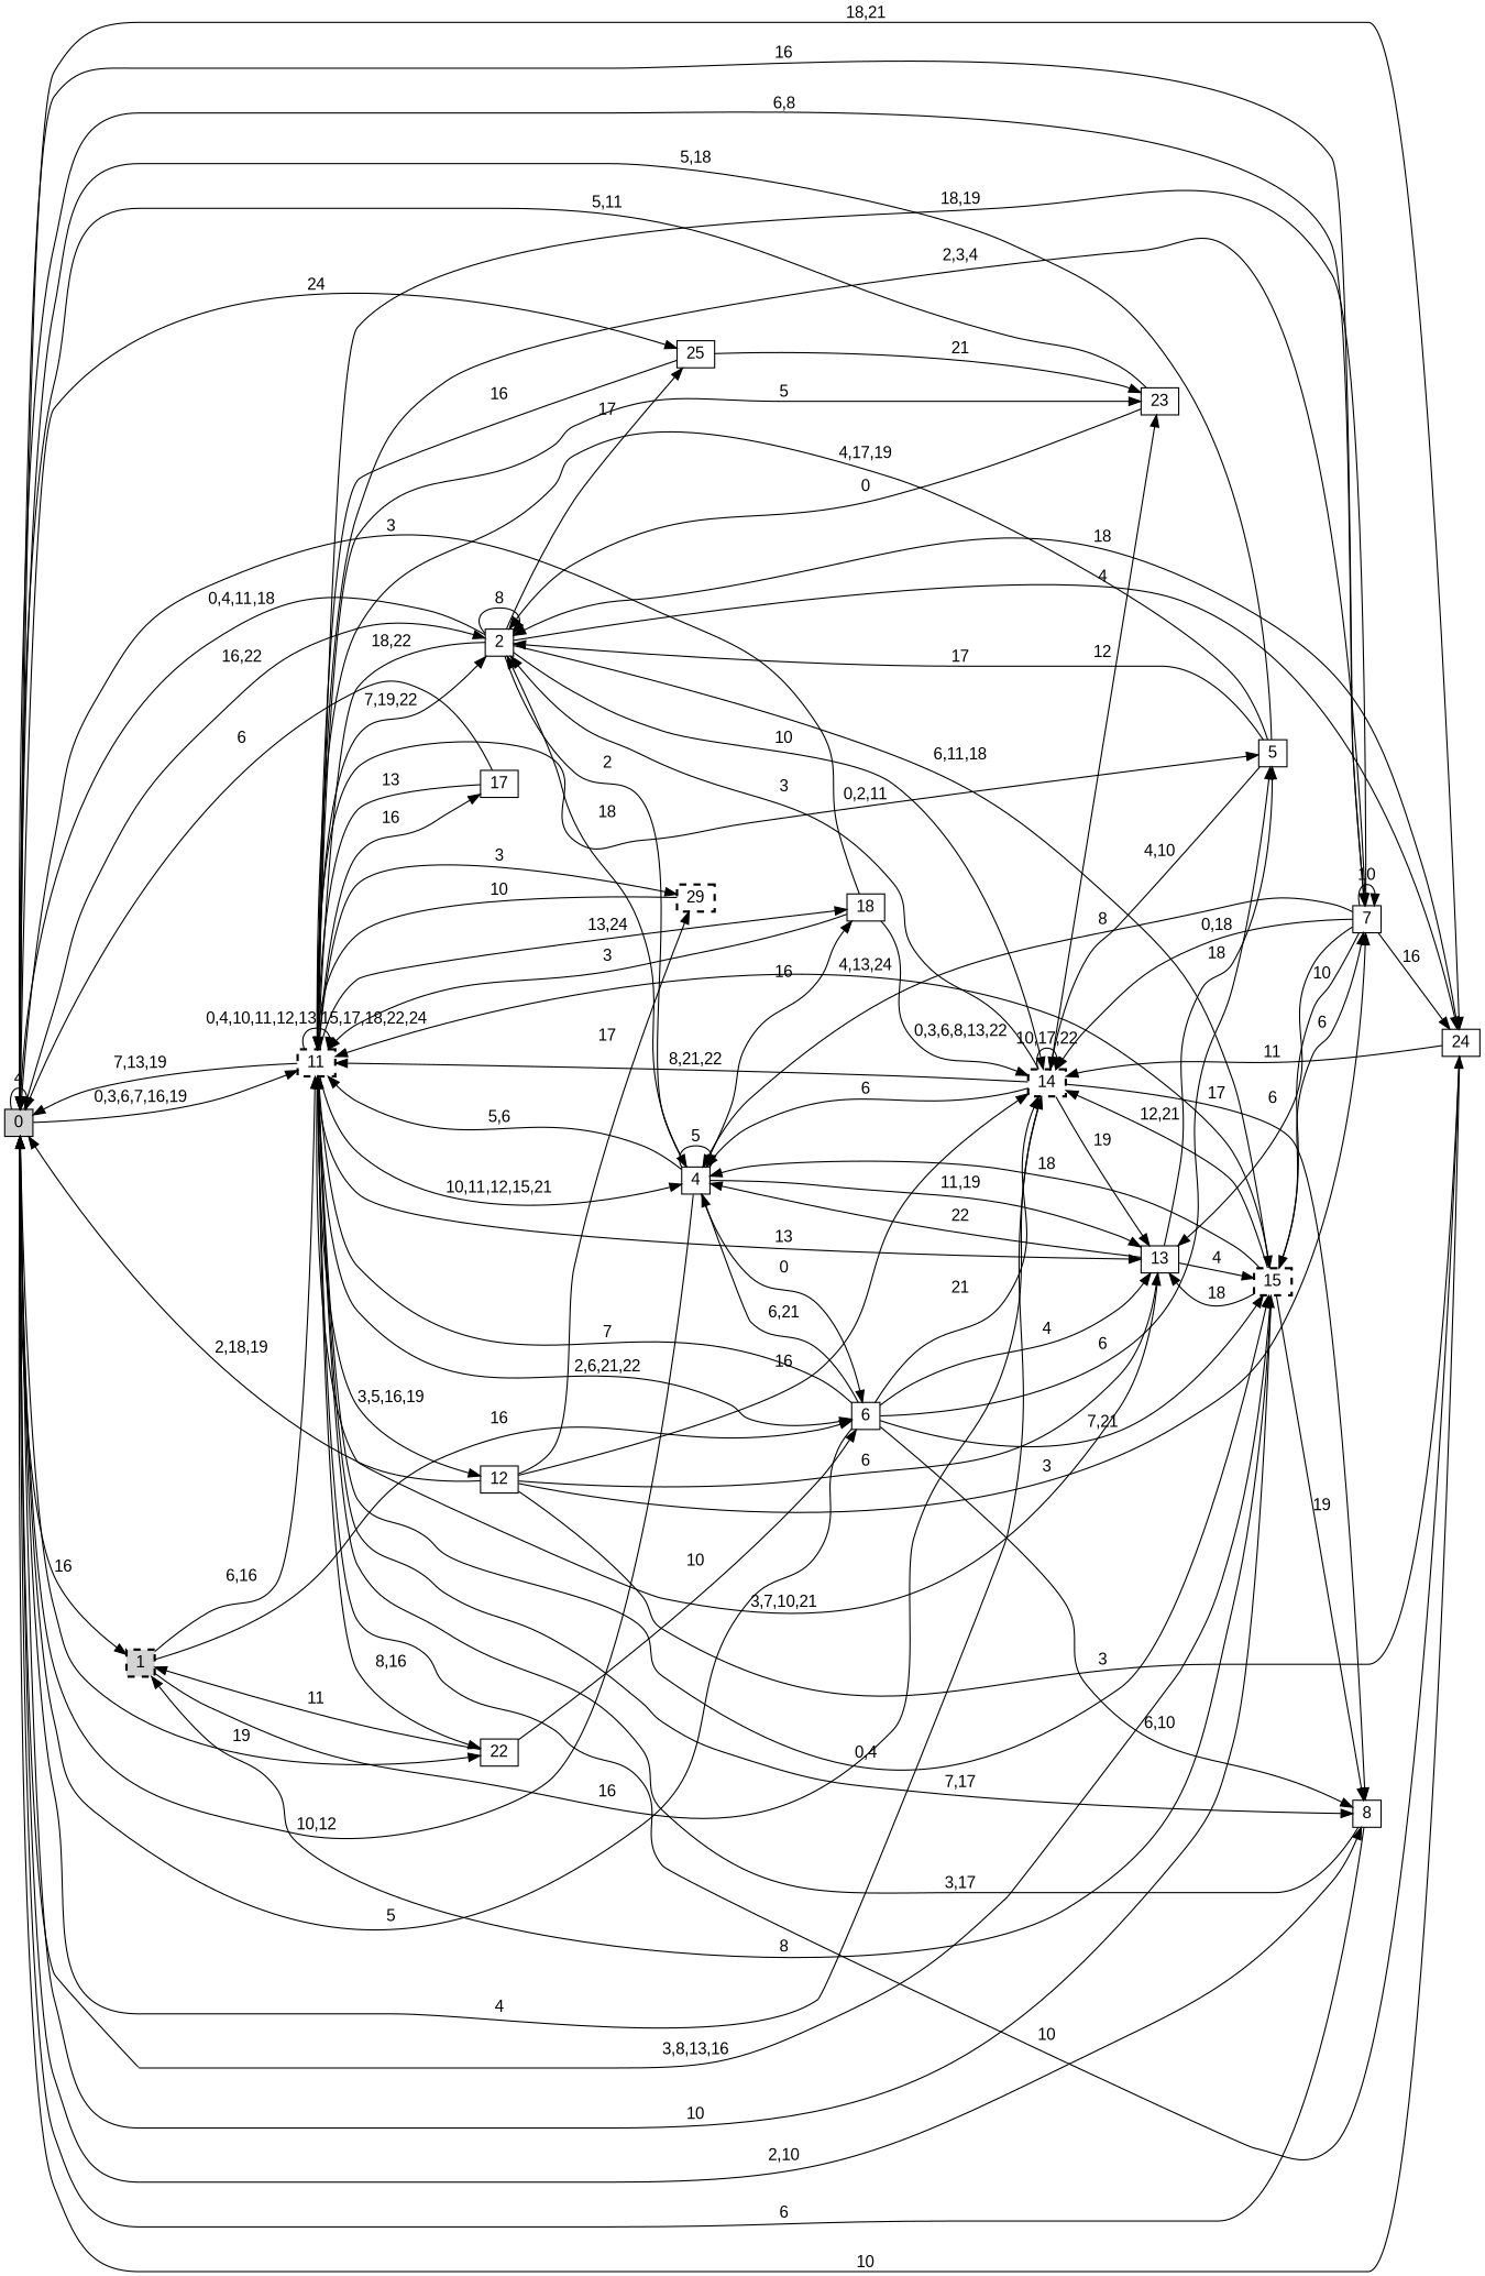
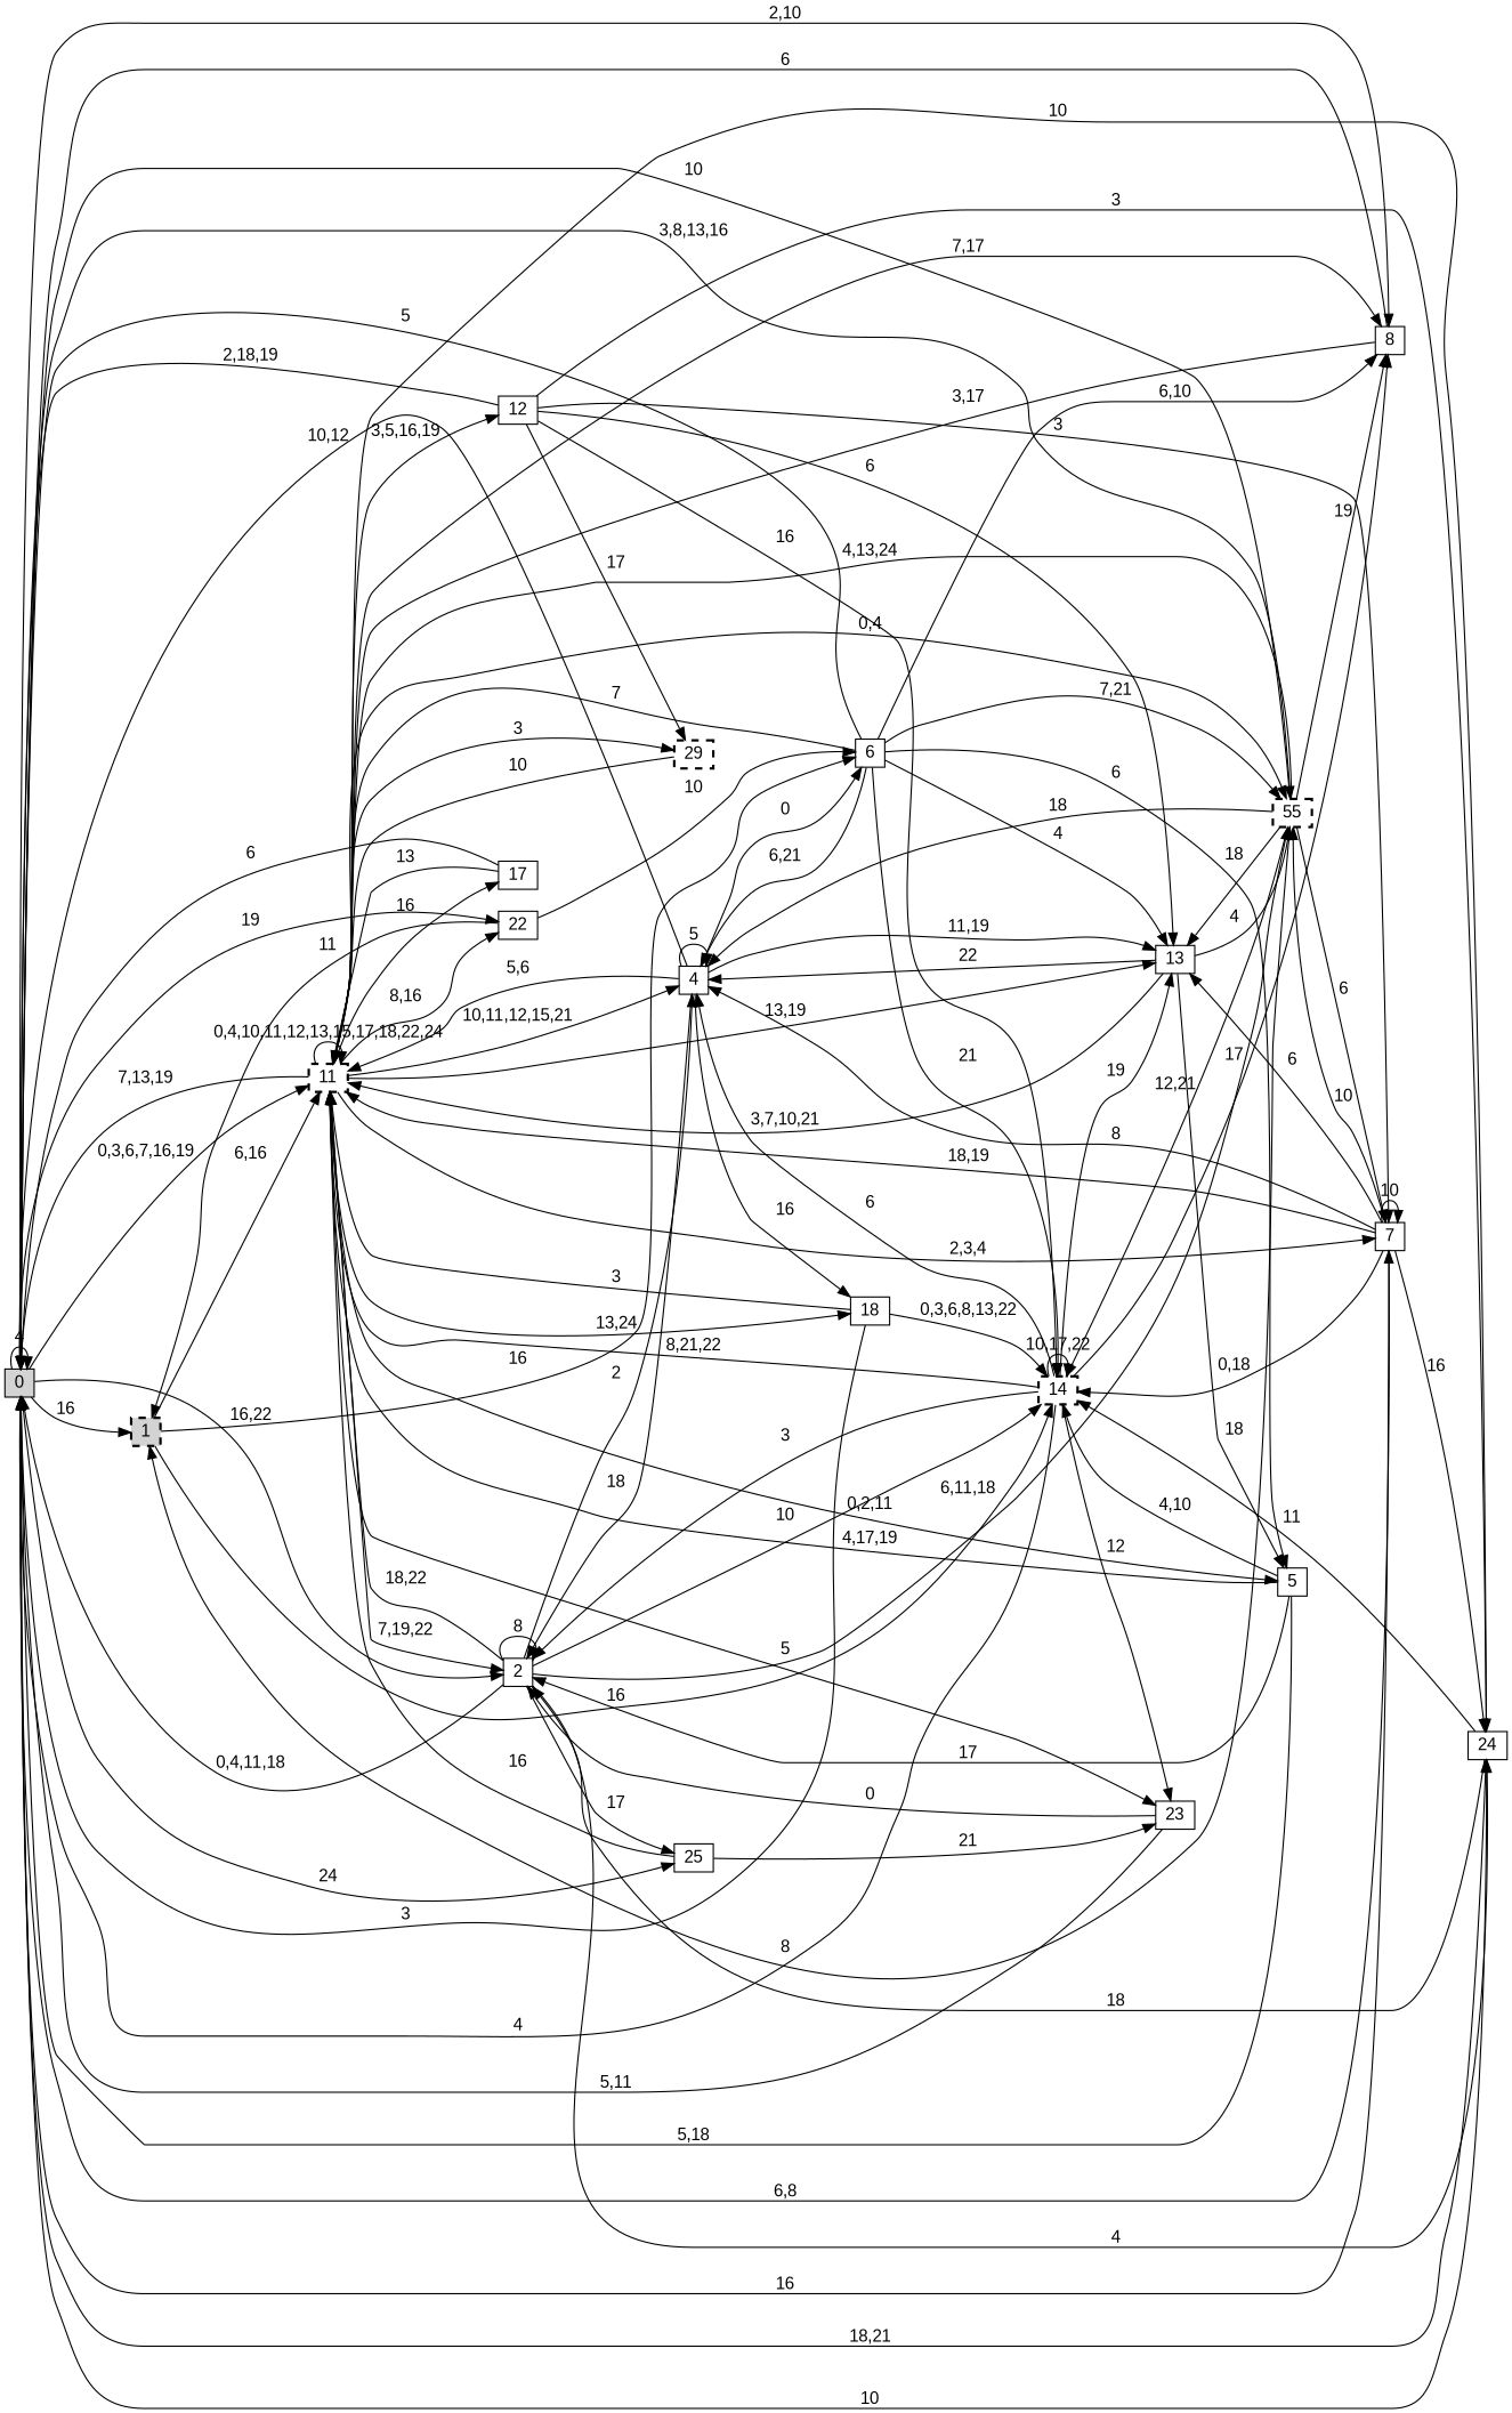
  digraph {
    rankdir=LR
    node [fontname=Arial shape=box]
    edge [fontname=Arial]
    n1 [height=0.1 label=0 style=filled width=0.1]
    n2 [height=0.1 label=1 style="filled,bold,dashed" width=0.1]
    n3 [height=0.1 label=2 width=0.1]
    n4 [height=0.1 label=7 width=0.1]
    n5 [height=0.1 label=8 width=0.1]
    n6 [height=0.1 label=11 style="bold,dashed" width=0.1]
-   n7 [height=0.1 label=15 style="bold,dashed" width=0.1]
+   n7 [height=0.1 label=55 style="bold,dashed" width=0.1]
    n8 [height=0.1 label=22 width=0.1]
    n9 [height=0.1 label=24 width=0.1]
    n10 [height=0.1 label=25 width=0.1]
    n11 [height=0.1 label=6 width=0.1]
    n12 [height=0.1 label=14 style="bold,dashed" width=0.1]
    n13 [height=0.1 label=4 width=0.1]
    n14 [height=0.1 label=13 width=0.1]
    n15 [height=0.1 label=23 width=0.1]
    n16 [height=0.1 label=18 width=0.1]
    n17 [height=0.1 label=5 width=0.1]
    n18 [height=0.1 label=12 width=0.1]
    n19 [height=0.1 label=17 width=0.1]
    n20 [height=0.1 label=29 style="bold,dashed" width=0.1]
    n1 -> n1 [label=4]
    n1 -> n2 [label=16]
    n1 -> n3 [label="16,22"]
    n1 -> n4 [label=16]
    n1 -> n5 [label="2,10"]
    n1 -> n6 [label="0,3,6,7,16,19"]
    n1 -> n7 [label="3,8,13,16"]
    n1 -> n8 [label=19]
    n1 -> n9 [label="18,21"]
    n1 -> n10 [label=24]
    n2 -> n6 [label="6,16"]
    n2 -> n11 [label=16]
    n2 -> n12 [label=16]
    n3 -> n1 [label="0,4,11,18"]
    n3 -> n3 [label=8]
    n3 -> n6 [label="18,22"]
    n3 -> n7 [label="6,11,18"]
    n3 -> n9 [label=4]
    n3 -> n10 [label=17]
    n3 -> n12 [label=10]
    n3 -> n13 [label=2]
    n4 -> n1 [label="6,8"]
    n4 -> n4 [label=10]
    n4 -> n6 [label="18,19"]
    n4 -> n7 [label=10]
    n4 -> n9 [label=16]
    n4 -> n12 [label="0,18"]
    n4 -> n13 [label=8]
    n4 -> n14 [label=6]
    n5 -> n1 [label=6]
    n5 -> n6 [label="3,17"]
    n6 -> n1 [label="7,13,19"]
    n6 -> n3 [label="7,19,22"]
    n6 -> n4 [label="2,3,4"]
    n6 -> n5 [label="7,17"]
    n6 -> n6 [label="0,4,10,11,12,13,15,17,18,22,24"]
    n6 -> n7 [label="0,4"]
    n6 -> n8 [label="8,16"]
-   n6 -> n11 [label="2,6,21,22"]
    n6 -> n13 [label="10,11,12,15,21"]
-   n6 -> n14 [label=13]
+   n6 -> n14 [label="13,19"]
    n6 -> n15 [label=5]
    n6 -> n16 [label="13,24"]
    n6 -> n17 [label="0,2,11"]
    n6 -> n18 [label="3,5,16,19"]
    n6 -> n19 [label=16]
    n6 -> n20 [label=3]
    n7 -> n1 [label=10]
    n7 -> n2 [label=8]
    n7 -> n4 [label=6]
    n7 -> n5 [label=19]
    n7 -> n6 [label="4,13,24"]
    n7 -> n12 [label="12,21"]
    n7 -> n13 [label=18]
    n7 -> n14 [label=18]
    n8 -> n2 [label=11]
    n8 -> n11 [label=10]
    n9 -> n1 [label=10]
    n9 -> n3 [label=18]
    n9 -> n6 [label=10]
    n9 -> n12 [label=11]
    n10 -> n6 [label=16]
    n10 -> n15 [label=21]
    n11 -> n1 [label=5]
    n11 -> n5 [label="6,10"]
    n11 -> n6 [label=7]
    n11 -> n7 [label="7,21"]
    n11 -> n12 [label=21]
    n11 -> n13 [label="6,21"]
    n11 -> n14 [label=4]
    n11 -> n17 [label=6]
    n12 -> n1 [label=4]
    n12 -> n3 [label=3]
    n12 -> n5 [label=17]
    n12 -> n6 [label="8,21,22"]
    n12 -> n12 [label="10,17,22"]
    n12 -> n13 [label=6]
    n12 -> n14 [label=19]
    n12 -> n15 [label=12]
    n13 -> n1 [label="10,12"]
    n13 -> n3 [label=18]
    n13 -> n6 [label="5,6"]
    n13 -> n11 [label=0]
    n13 -> n13 [label=5]
    n13 -> n14 [label="11,19"]
    n13 -> n16 [label=16]
    n14 -> n6 [label="3,7,10,21"]
    n14 -> n7 [label=4]
    n14 -> n13 [label=22]
    n14 -> n17 [label=18]
    n15 -> n1 [label="5,11"]
    n15 -> n3 [label=0]
    n16 -> n1 [label=3]
    n16 -> n6 [label=3]
    n16 -> n12 [label="0,3,6,8,13,22"]
    n17 -> n1 [label="5,18"]
    n17 -> n3 [label=17]
    n17 -> n6 [label="4,17,19"]
    n17 -> n12 [label="4,10"]
    n18 -> n1 [label="2,18,19"]
    n18 -> n4 [label=3]
    n18 -> n9 [label=3]
    n18 -> n12 [label=16]
    n18 -> n14 [label=6]
    n18 -> n20 [label=17]
    n19 -> n1 [label=6]
    n19 -> n6 [label=13]
    n20 -> n6 [label=10]
  }
